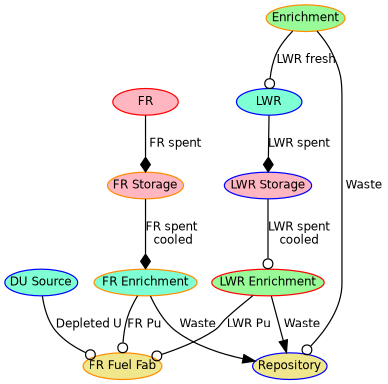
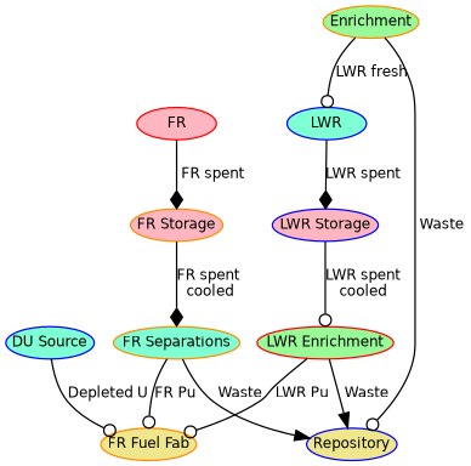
  digraph {
    nodesep=0.1
    node [color=blue fillcolor=aquamarine fontname=Helvetica fontsize=10 margin="0.00,0.00" style=filled]
    edge [arrowhead=odot fontname=Helvetica fontsize=10]
    "DU Source" [height=.3]
    "FR Fuel Fab" [color=darkorange fillcolor=khaki height=.3]
    FR [color=red fillcolor=lightpink height=.3]
    "FR Storage" [color=darkorange fillcolor=lightpink height=.3]
    Enrichment [color=darkorange fillcolor=palegreen height=.3]
    Repository [fillcolor=khaki height=.3]
    LWR [height=.3]
    "LWR Storage" [fillcolor=lightpink height=.3]
    n9 [color=red fillcolor=palegreen height=.3 label="LWR Enrichment"]
-   "FR Separations" [color=darkorange height=.3 label="FR Enrichment"]
+   "FR Separations" [color=darkorange height=.3]
    "DU Source" -> "FR Fuel Fab" [label="Depleted U"]
    FR -> "FR Storage" [arrowhead=diamond label=" FR spent"]
    "FR Storage" -> "FR Separations" [arrowhead=diamond label="FR spent \ncooled"]
    Enrichment -> Repository [label=" Waste"]
    Enrichment -> LWR [label="LWR fresh"]
    LWR -> "LWR Storage" [arrowhead=diamond label="LWR spent"]
    "LWR Storage" -> n9 [label="LWR spent\ncooled"]
    n9 -> "FR Fuel Fab" [label="LWR Pu "]
    n9 -> Repository [arrowhead=normal label=" Waste"]
    "FR Separations" -> "FR Fuel Fab" [label="FR Pu"]
    "FR Separations" -> Repository [arrowhead=normal label=" Waste"]
  }
